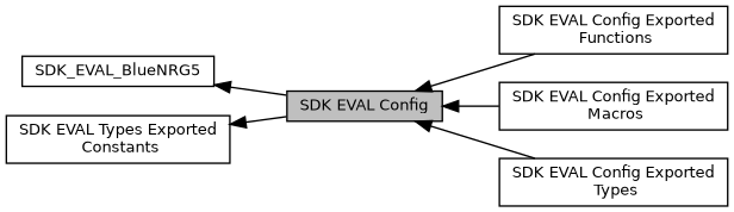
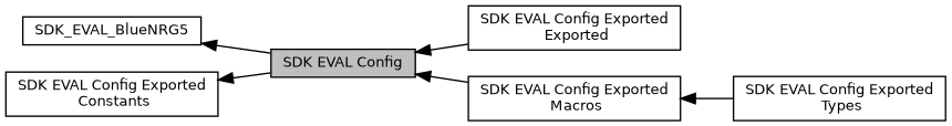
  digraph {
    rankdir=LR
    node [color=black fillcolor=white fontname=Helvetica fontsize=10 shape=box style=filled]
    edge [dir=back fontname=Helvetica fontsize=10 labelfontname=Helvetica labelfontsize=10 shape=plaintext style=solid]
-   n1 [height=0.2 label="SDK EVAL Config Exported\l Functions" width=0.4]
+   n1 [height=0.2 label="SDK EVAL Config Exported\l Exported" width=0.4]
    n2 [height=0.2 label=SDK_EVAL_BlueNRG5 width=0.4]
    n3 [fillcolor=grey75 fontcolor=black height=0.2 label="SDK EVAL Config" width=0.4]
    n4 [height=0.2 label="SDK EVAL Config Exported\l Macros" width=0.4]
    n5 [height=0.2 label="SDK EVAL Config Exported\l Types" width=0.4]
-   n6 [height=0.2 label="SDK EVAL Types Exported\l Constants" width=0.4]
+   n6 [height=0.2 label="SDK EVAL Config Exported\l Constants" width=0.4]
    n2 -> n3
    n3 -> n1
    n3 -> n4
-   n3 -> n5
+   n4 -> n5
    n6 -> n3
  }
